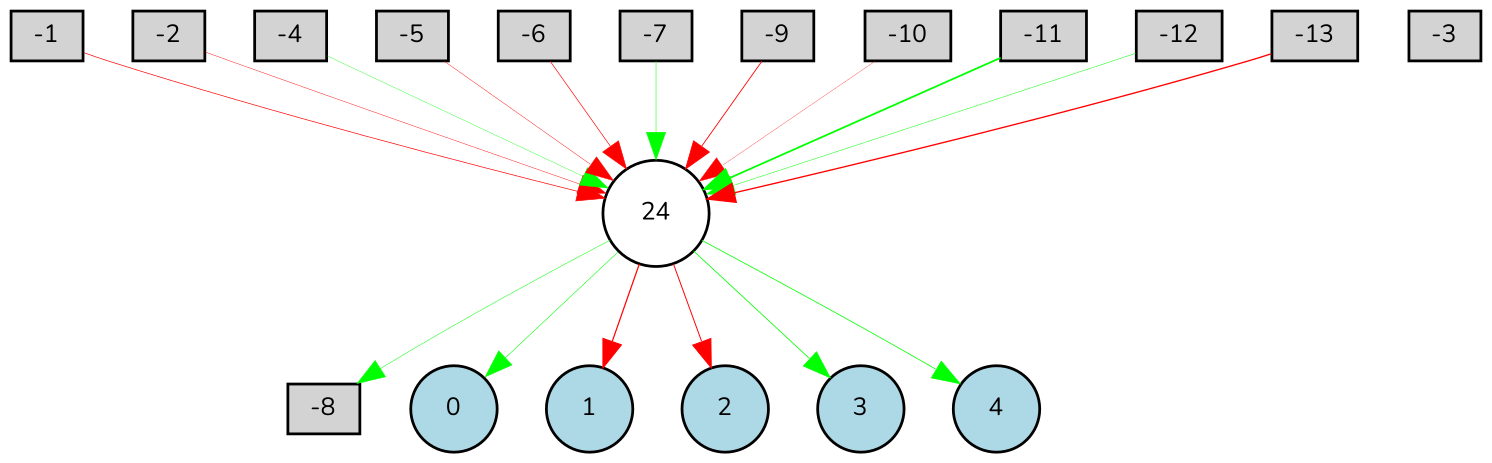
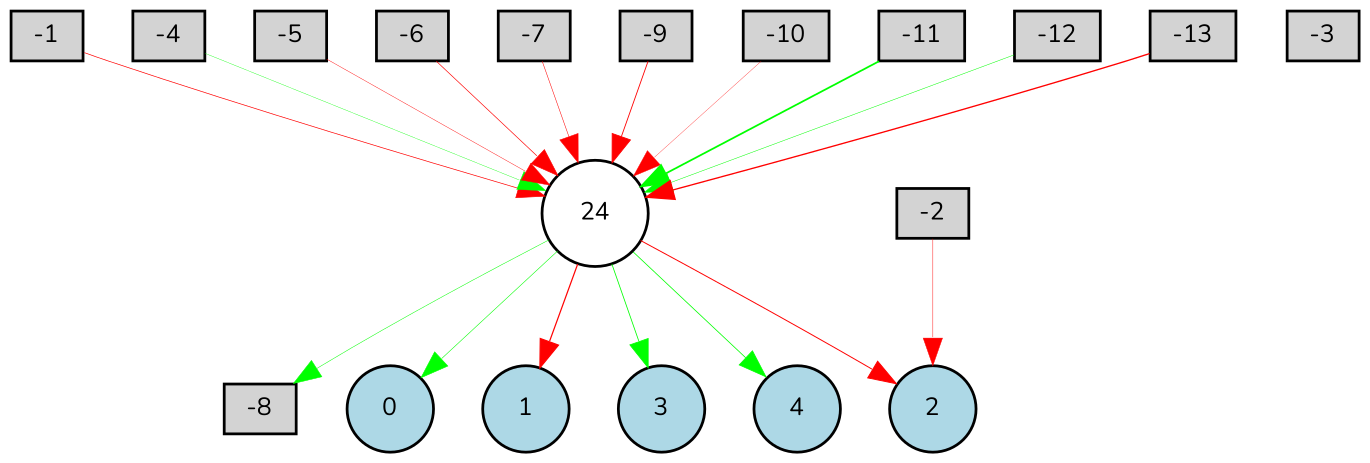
  digraph {
    fontname=Nunito
    node [fillcolor=lightgray fontname=Nunito fontsize=9 shape=box style=filled]
    edge [color=red fontname=Nunito style=solid]
    -1 [height=0.2 width=0.2]
    24 [fillcolor=white height=0.2 shape=circle width=0.2]
    -8 [height=0.2 width=0.2]
    0 [fillcolor=lightblue height=0.2 shape=circle width=0.2]
    1 [fillcolor=lightblue height=0.2 shape=circle width=0.2]
    2 [fillcolor=lightblue height=0.2 shape=circle width=0.2]
    3 [fillcolor=lightblue height=0.2 shape=circle width=0.2]
    4 [fillcolor=lightblue height=0.2 shape=circle width=0.2]
    -2 [height=0.2 width=0.2]
    -3 [height=0.2 width=0.2]
    -4 [height=0.2 width=0.2]
    -5 [height=0.2 width=0.2]
    -6 [height=0.2 width=0.2]
    -7 [height=0.2 width=0.2]
    -9 [height=0.2 width=0.2]
    -10 [height=0.2 width=0.2]
    -11 [height=0.2 width=0.2]
    -12 [height=0.2 width=0.2]
    -13 [height=0.2 width=0.2]
    -1 -> 24 [penwidth=0.2479119521257875]
    24 -> -8 [color=green penwidth=0.1783016498429498]
    24 -> 0 [color=green penwidth=0.20025591335740373]
    24 -> 1 [penwidth=0.4388889236550283]
    24 -> 2 [penwidth=0.35301189527399723]
    24 -> 3 [color=green penwidth=0.28902310778275864]
    24 -> 4 [color=green penwidth=0.2794063873410487]
-   -2 -> 24 [penwidth=0.15685037874968955]
+   -2 -> 2 [penwidth=0.15685037874968955]
    -4 -> 24 [color=green penwidth=0.1311053946707014]
    -5 -> 24 [penwidth=0.15051256162018017]
    -6 -> 24 [penwidth=0.23722211997684553]
-   -7 -> 24 [color=green penwidth=0.18498321517252797]
+   -7 -> 24 [penwidth=0.18498321517252797]
    -9 -> 24 [penwidth=0.3144986138164362]
    -10 -> 24 [penwidth=0.10863164172052267]
    -11 -> 24 [color=green penwidth=0.6357605155998826]
    -12 -> 24 [color=green penwidth=0.17599792845257517]
    -13 -> 24 [penwidth=0.48408096680296897]
  }
